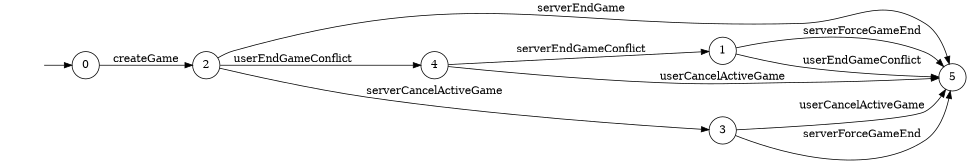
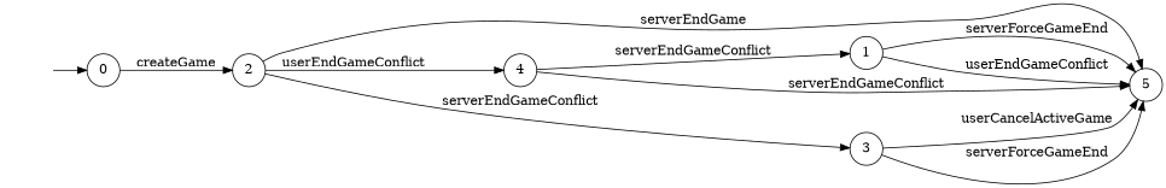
  digraph {
    rankdir=LR
    node [shape=circle]
    "" [shape=plaintext]
    n2 [label=0]
    n3 [label=2]
    n4 [label=1]
    n5 [label=5]
    n6 [label=4]
    n7 [label=3]
    "" -> n2
    n2 -> n3 [label=createGame]
    n3 -> n5 [label=serverEndGame]
    n3 -> n6 [label=userEndGameConflict]
-   n3 -> n7 [label=serverCancelActiveGame]
+   n3 -> n7 [label=serverEndGameConflict]
    n4 -> n5 [label=serverForceGameEnd]
    n4 -> n5 [label=userEndGameConflict]
    n6 -> n4 [label=serverEndGameConflict]
-   n6 -> n5 [label=userCancelActiveGame]
+   n6 -> n5 [label=serverEndGameConflict]
    n7 -> n5 [label=userCancelActiveGame]
    n7 -> n5 [label=serverForceGameEnd]
  }
